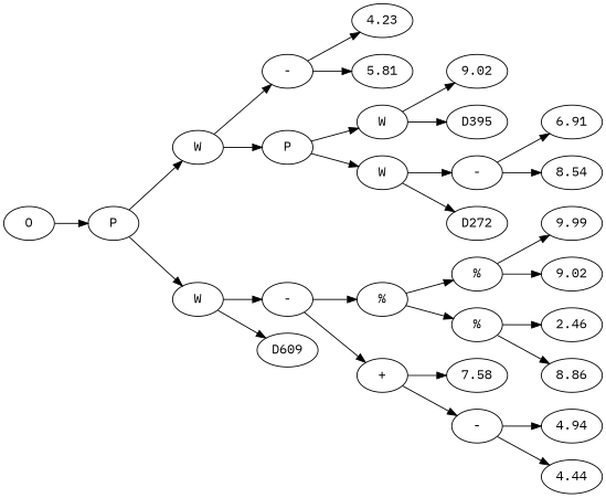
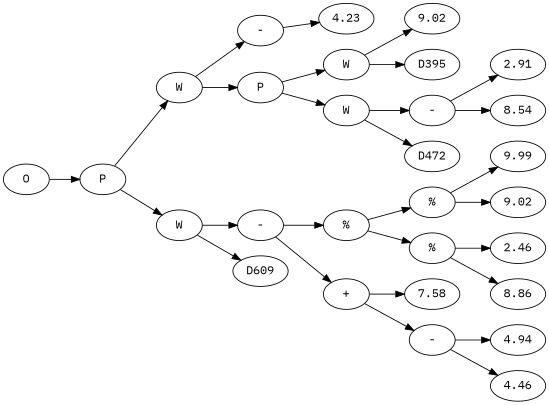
  digraph {
    fontname="IBM Plex Mono"
    rankdir=LR
    node [fontname="IBM Plex Mono"]
    edge [fontname="IBM Plex Mono"]
    n1 [label=O]
    n2 [label=P]
    n3 [label=W]
    n4 [label=W]
    n5 [label="-"]
    n6 [label=P]
    n7 [label="-"]
    n8 [label=D609]
    n9 [label=4.23]
-   n10 [label=5.81]
    n11 [label=W]
    n12 [label=W]
    n13 [label=9.02]
    n14 [label=D395]
    n15 [label="-"]
-   n16 [label=D272]
-   n17 [label=6.91]
+   n16 [label=D472]
+   n17 [label=2.91]
    n18 [label=8.54]
    n19 [label="%"]
    n20 [label="+"]
    n21 [label="%"]
    n22 [label="%"]
    n23 [label=7.58]
    n24 [label="-"]
    n25 [label=9.99]
    n26 [label=9.02]
    n27 [label=2.46]
    n28 [label=8.86]
    n29 [label=4.94]
-   n30 [label=4.44]
+   n30 [label=4.46]
    n1 -> n2
    n2 -> n3
    n2 -> n4
    n3 -> n5
    n3 -> n6
    n4 -> n7
    n4 -> n8
    n5 -> n9
-   n5 -> n10
    n6 -> n11
    n6 -> n12
    n7 -> n19
    n7 -> n20
    n11 -> n13
    n11 -> n14
    n12 -> n15
    n12 -> n16
    n15 -> n17
    n15 -> n18
    n19 -> n21
    n19 -> n22
    n20 -> n23
    n20 -> n24
    n21 -> n25
    n21 -> n26
    n22 -> n27
    n22 -> n28
    n24 -> n29
    n24 -> n30
  }
